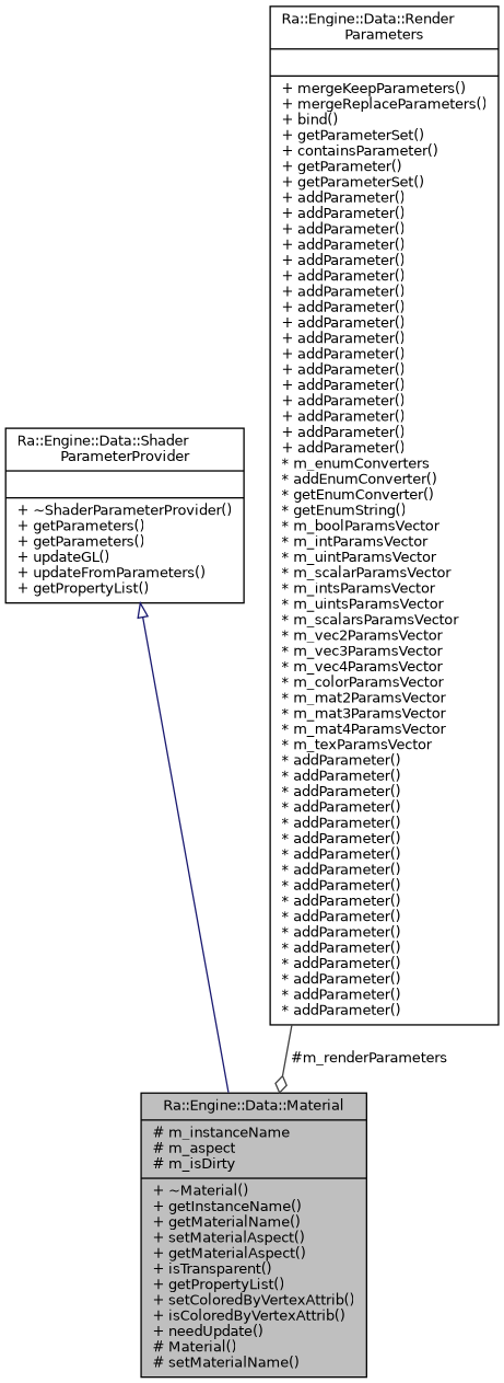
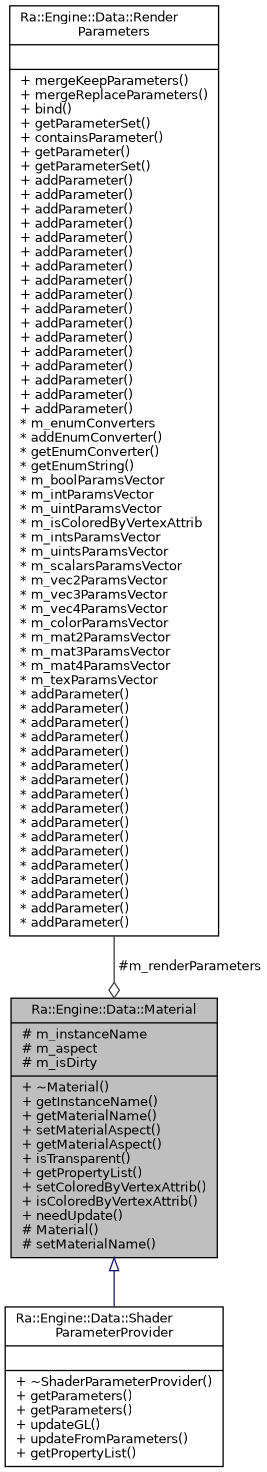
  digraph {
    node [color=black fillcolor=white fontname=Helvetica fontsize=10 shape=record style=filled]
    edge [fontname=Helvetica fontsize=10 labelfontname=Helvetica labelfontsize=10 style=solid]
    n1 [fillcolor=grey75 fontcolor=black height=0.2 label="{Ra::Engine::Data::Material\n|# m_instanceName\l# m_aspect\l# m_isDirty\l|+ ~Material()\l+ getInstanceName()\l+ getMaterialName()\l+ setMaterialAspect()\l+ getMaterialAspect()\l+ isTransparent()\l+ getPropertyList()\l+ setColoredByVertexAttrib()\l+ isColoredByVertexAttrib()\l+ needUpdate()\l# Material()\l# setMaterialName()\l}" width=0.4]
    n2 [height=0.2 label="{Ra::Engine::Data::Shader\lParameterProvider\n||+ ~ShaderParameterProvider()\l+ getParameters()\l+ getParameters()\l+ updateGL()\l+ updateFromParameters()\l+ getPropertyList()\l}" width=0.4]
-   n3 [height=0.2 label="{Ra::Engine::Data::Render\lParameters\n||+ mergeKeepParameters()\l+ mergeReplaceParameters()\l+ bind()\l+ getParameterSet()\l+ containsParameter()\l+ getParameter()\l+ getParameterSet()\l+ addParameter()\l+ addParameter()\l+ addParameter()\l+ addParameter()\l+ addParameter()\l+ addParameter()\l+ addParameter()\l+ addParameter()\l+ addParameter()\l+ addParameter()\l+ addParameter()\l+ addParameter()\l+ addParameter()\l+ addParameter()\l+ addParameter()\l+ addParameter()\l+ addParameter()\l* m_enumConverters\l* addEnumConverter()\l* getEnumConverter()\l* getEnumString()\l* m_boolParamsVector\l* m_intParamsVector\l* m_uintParamsVector\l* m_scalarParamsVector\l* m_intsParamsVector\l* m_uintsParamsVector\l* m_scalarsParamsVector\l* m_vec2ParamsVector\l* m_vec3ParamsVector\l* m_vec4ParamsVector\l* m_colorParamsVector\l* m_mat2ParamsVector\l* m_mat3ParamsVector\l* m_mat4ParamsVector\l* m_texParamsVector\l* addParameter()\l* addParameter()\l* addParameter()\l* addParameter()\l* addParameter()\l* addParameter()\l* addParameter()\l* addParameter()\l* addParameter()\l* addParameter()\l* addParameter()\l* addParameter()\l* addParameter()\l* addParameter()\l* addParameter()\l* addParameter()\l* addParameter()\l}" width=0.4]
-   n2 -> n1 [arrowtail=onormal color=midnightblue dir=back]
+   n3 [height=0.2 label="{Ra::Engine::Data::Render\lParameters\n||+ mergeKeepParameters()\l+ mergeReplaceParameters()\l+ bind()\l+ getParameterSet()\l+ containsParameter()\l+ getParameter()\l+ getParameterSet()\l+ addParameter()\l+ addParameter()\l+ addParameter()\l+ addParameter()\l+ addParameter()\l+ addParameter()\l+ addParameter()\l+ addParameter()\l+ addParameter()\l+ addParameter()\l+ addParameter()\l+ addParameter()\l+ addParameter()\l+ addParameter()\l+ addParameter()\l+ addParameter()\l+ addParameter()\l* m_enumConverters\l* addEnumConverter()\l* getEnumConverter()\l* getEnumString()\l* m_boolParamsVector\l* m_intParamsVector\l* m_uintParamsVector\l* m_isColoredByVertexAttrib\l* m_intsParamsVector\l* m_uintsParamsVector\l* m_scalarsParamsVector\l* m_vec2ParamsVector\l* m_vec3ParamsVector\l* m_vec4ParamsVector\l* m_colorParamsVector\l* m_mat2ParamsVector\l* m_mat3ParamsVector\l* m_mat4ParamsVector\l* m_texParamsVector\l* addParameter()\l* addParameter()\l* addParameter()\l* addParameter()\l* addParameter()\l* addParameter()\l* addParameter()\l* addParameter()\l* addParameter()\l* addParameter()\l* addParameter()\l* addParameter()\l* addParameter()\l* addParameter()\l* addParameter()\l* addParameter()\l* addParameter()\l}" width=0.4]
+   n1 -> n2 [arrowtail=onormal color=midnightblue dir=back]
    n3 -> n1 [arrowhead=odiamond color=grey25 label=" #m_renderParameters"]
  }
